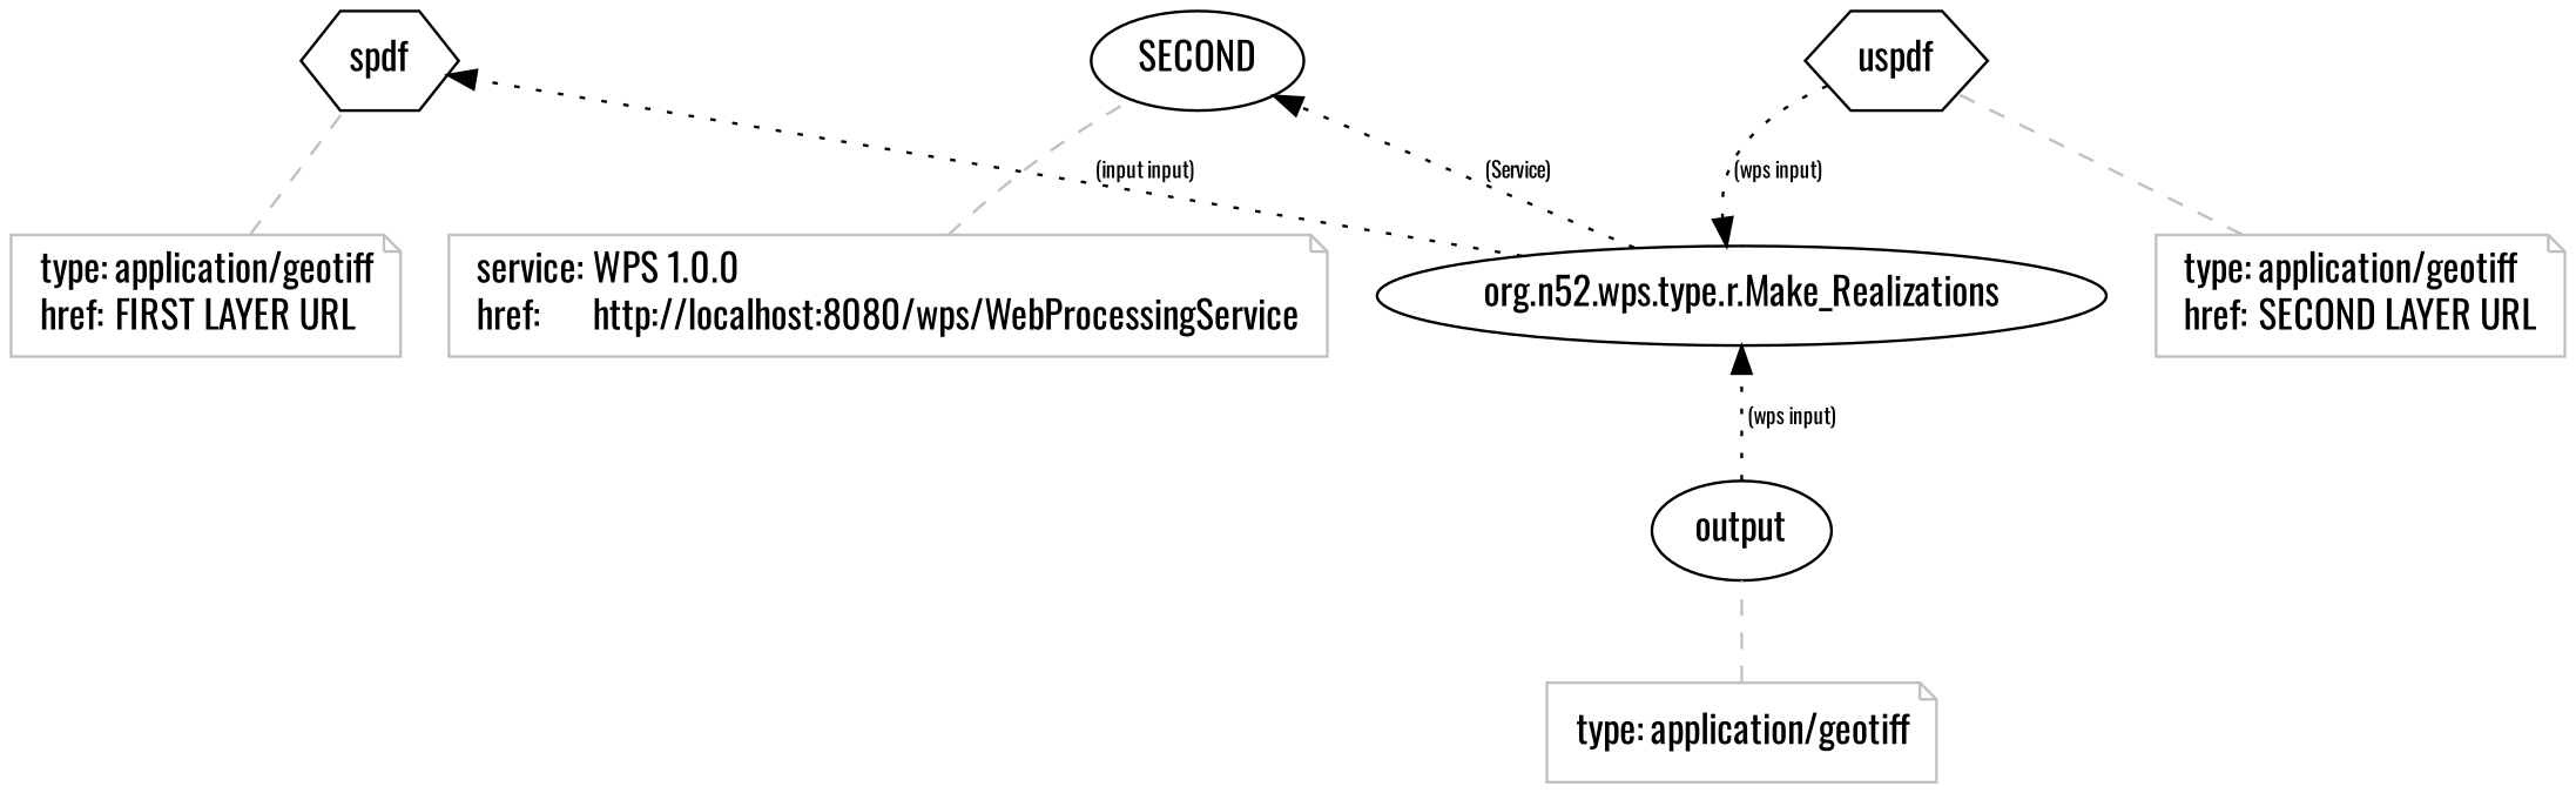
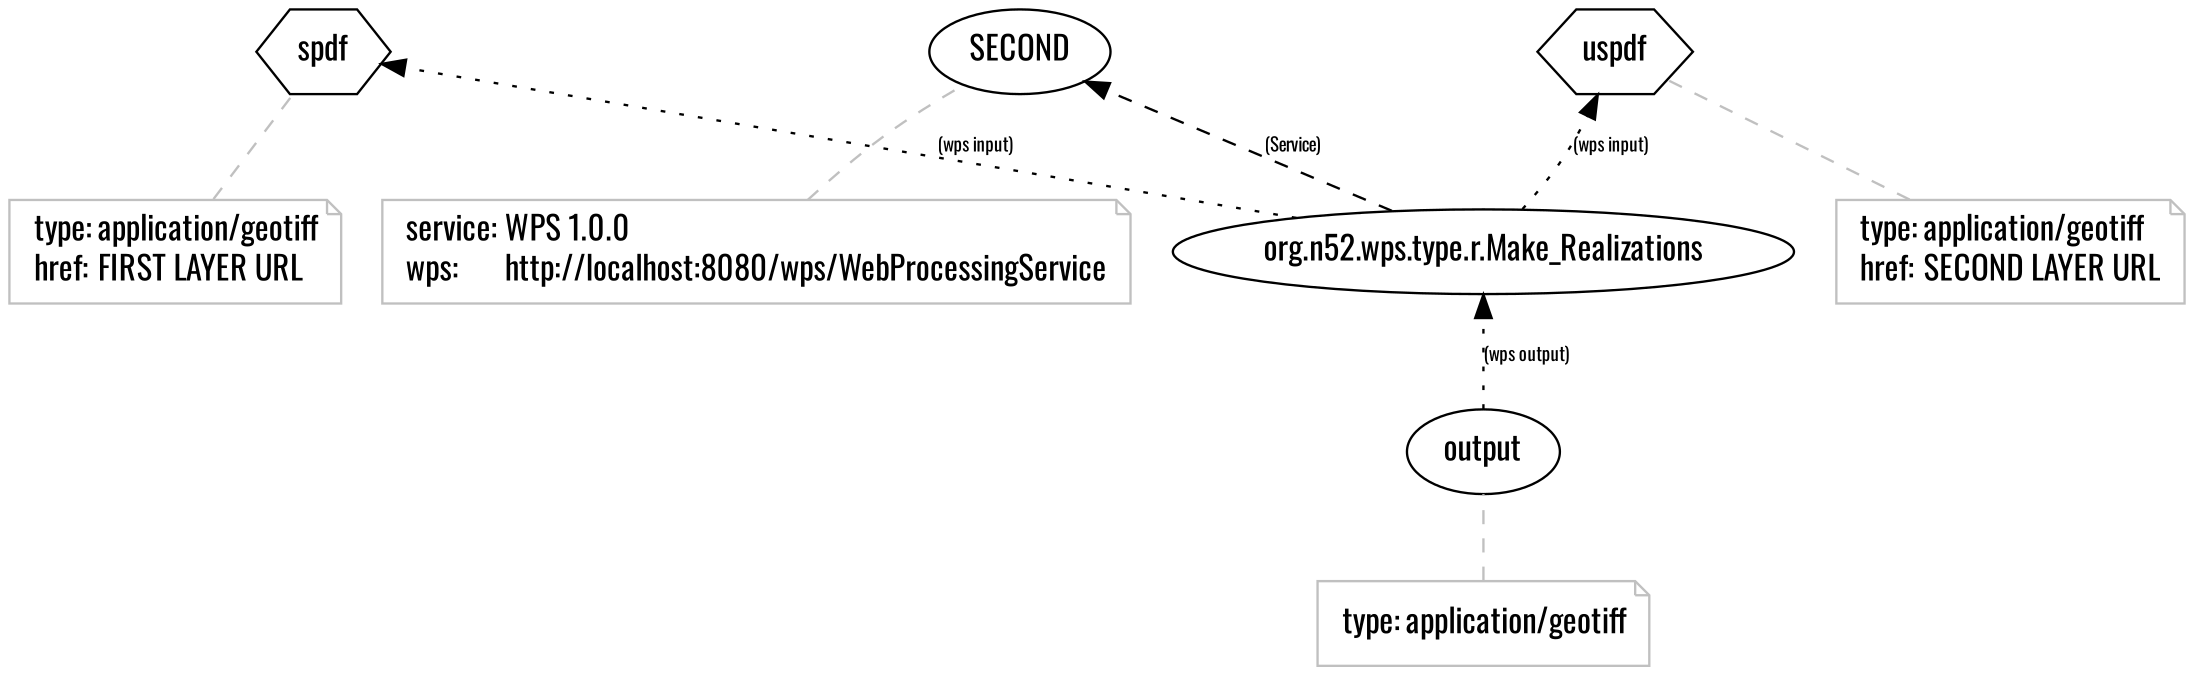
  digraph {
    fontname=Oswald
    rankdir=BT
    node [fontname=Oswald shape=note]
    edge [color=black fontname=Oswald style=dotted]
    n1 [label="org.n52.wps.type.r.Make_Realizations" shape=ellipse sides=4]
    n2 [label=uspdf shape=hexagon]
    n3 [label=spdf shape=hexagon]
    n4 [label=SECOND shape=ellipse sides=8]
    n5 [color=gray fontcolor=black label=<<TABLE cellpadding="0" border="0"> 	<TR> 	    <TD align="left">type:</TD> 	    <TD align="left">application/geotiff</TD> 	</TR> 	<TR> 	    <TD align="left">href:</TD> 	    <TD align="left">SECOND LAYER URL</TD> 	</TR>     </TABLE>>]
    n6 [color=gray fontcolor=black label=<<TABLE cellpadding="0" border="0"> 	<TR> 	    <TD align="left">type:</TD> 	    <TD align="left">application/geotiff</TD> 	</TR> 	<TR> 	    <TD align="left">href:</TD> 	    <TD align="left">FIRST LAYER URL</TD> 	</TR>     </TABLE>>]
    n7 [label=output shape=ellipse]
    n8 [color=gray fontcolor=black label=<<TABLE cellpadding="0" border="0"> 	<TR> 	    <TD align="left">type:</TD> 	    <TD align="left">application/geotiff</TD> 	</TR>     </TABLE>>]
-   n9 [color=gray fontcolor=black label=<<TABLE cellpadding="0" border="0"> 	<TR> 	    <TD align="left">service:</TD> 	    <TD align="left">WPS 1.0.0</TD> 	</TR> 	<TR> 	    <TD align="left">href:</TD> 	    <TD align="left">http://localhost:8080/wps/WebProcessingService</TD> 	</TR>     </TABLE>>]
-   n2 -> n1 [fontcolor=black fontsize=8 label="(wps input)"]
-   n1 -> n3 [fontcolor=black fontsize=8 label="(input input)"]
-   n1 -> n4 [fontcolor=black fontsize=8 label="(Service)"]
+   n9 [color=gray fontcolor=black label=<<TABLE cellpadding="0" border="0"> 	<TR> 	    <TD align="left">service:</TD> 	    <TD align="left">WPS 1.0.0</TD> 	</TR> 	<TR> 	    <TD align="left">wps:</TD> 	    <TD align="left">http://localhost:8080/wps/WebProcessingService</TD> 	</TR>     </TABLE>>]
+   n1 -> n2 [fontcolor=black fontsize=8 label="(wps input)"]
+   n1 -> n3 [fontcolor=black fontsize=8 label="(wps input)"]
+   n1 -> n4 [fontcolor=black fontsize=8 label="(Service)" style=dashed]
    n5 -> n2 [arrowhead=none color=gray style=dashed]
    n6 -> n3 [arrowhead=none color=gray style=dashed]
-   n7 -> n1 [fontcolor=black fontsize=8 label="(wps input)"]
+   n7 -> n1 [fontcolor=black fontsize=8 label="(wps output)"]
    n8 -> n7 [arrowhead=none color=gray style=dashed]
    n9 -> n4 [arrowhead=none color=gray style=dashed]
  }
